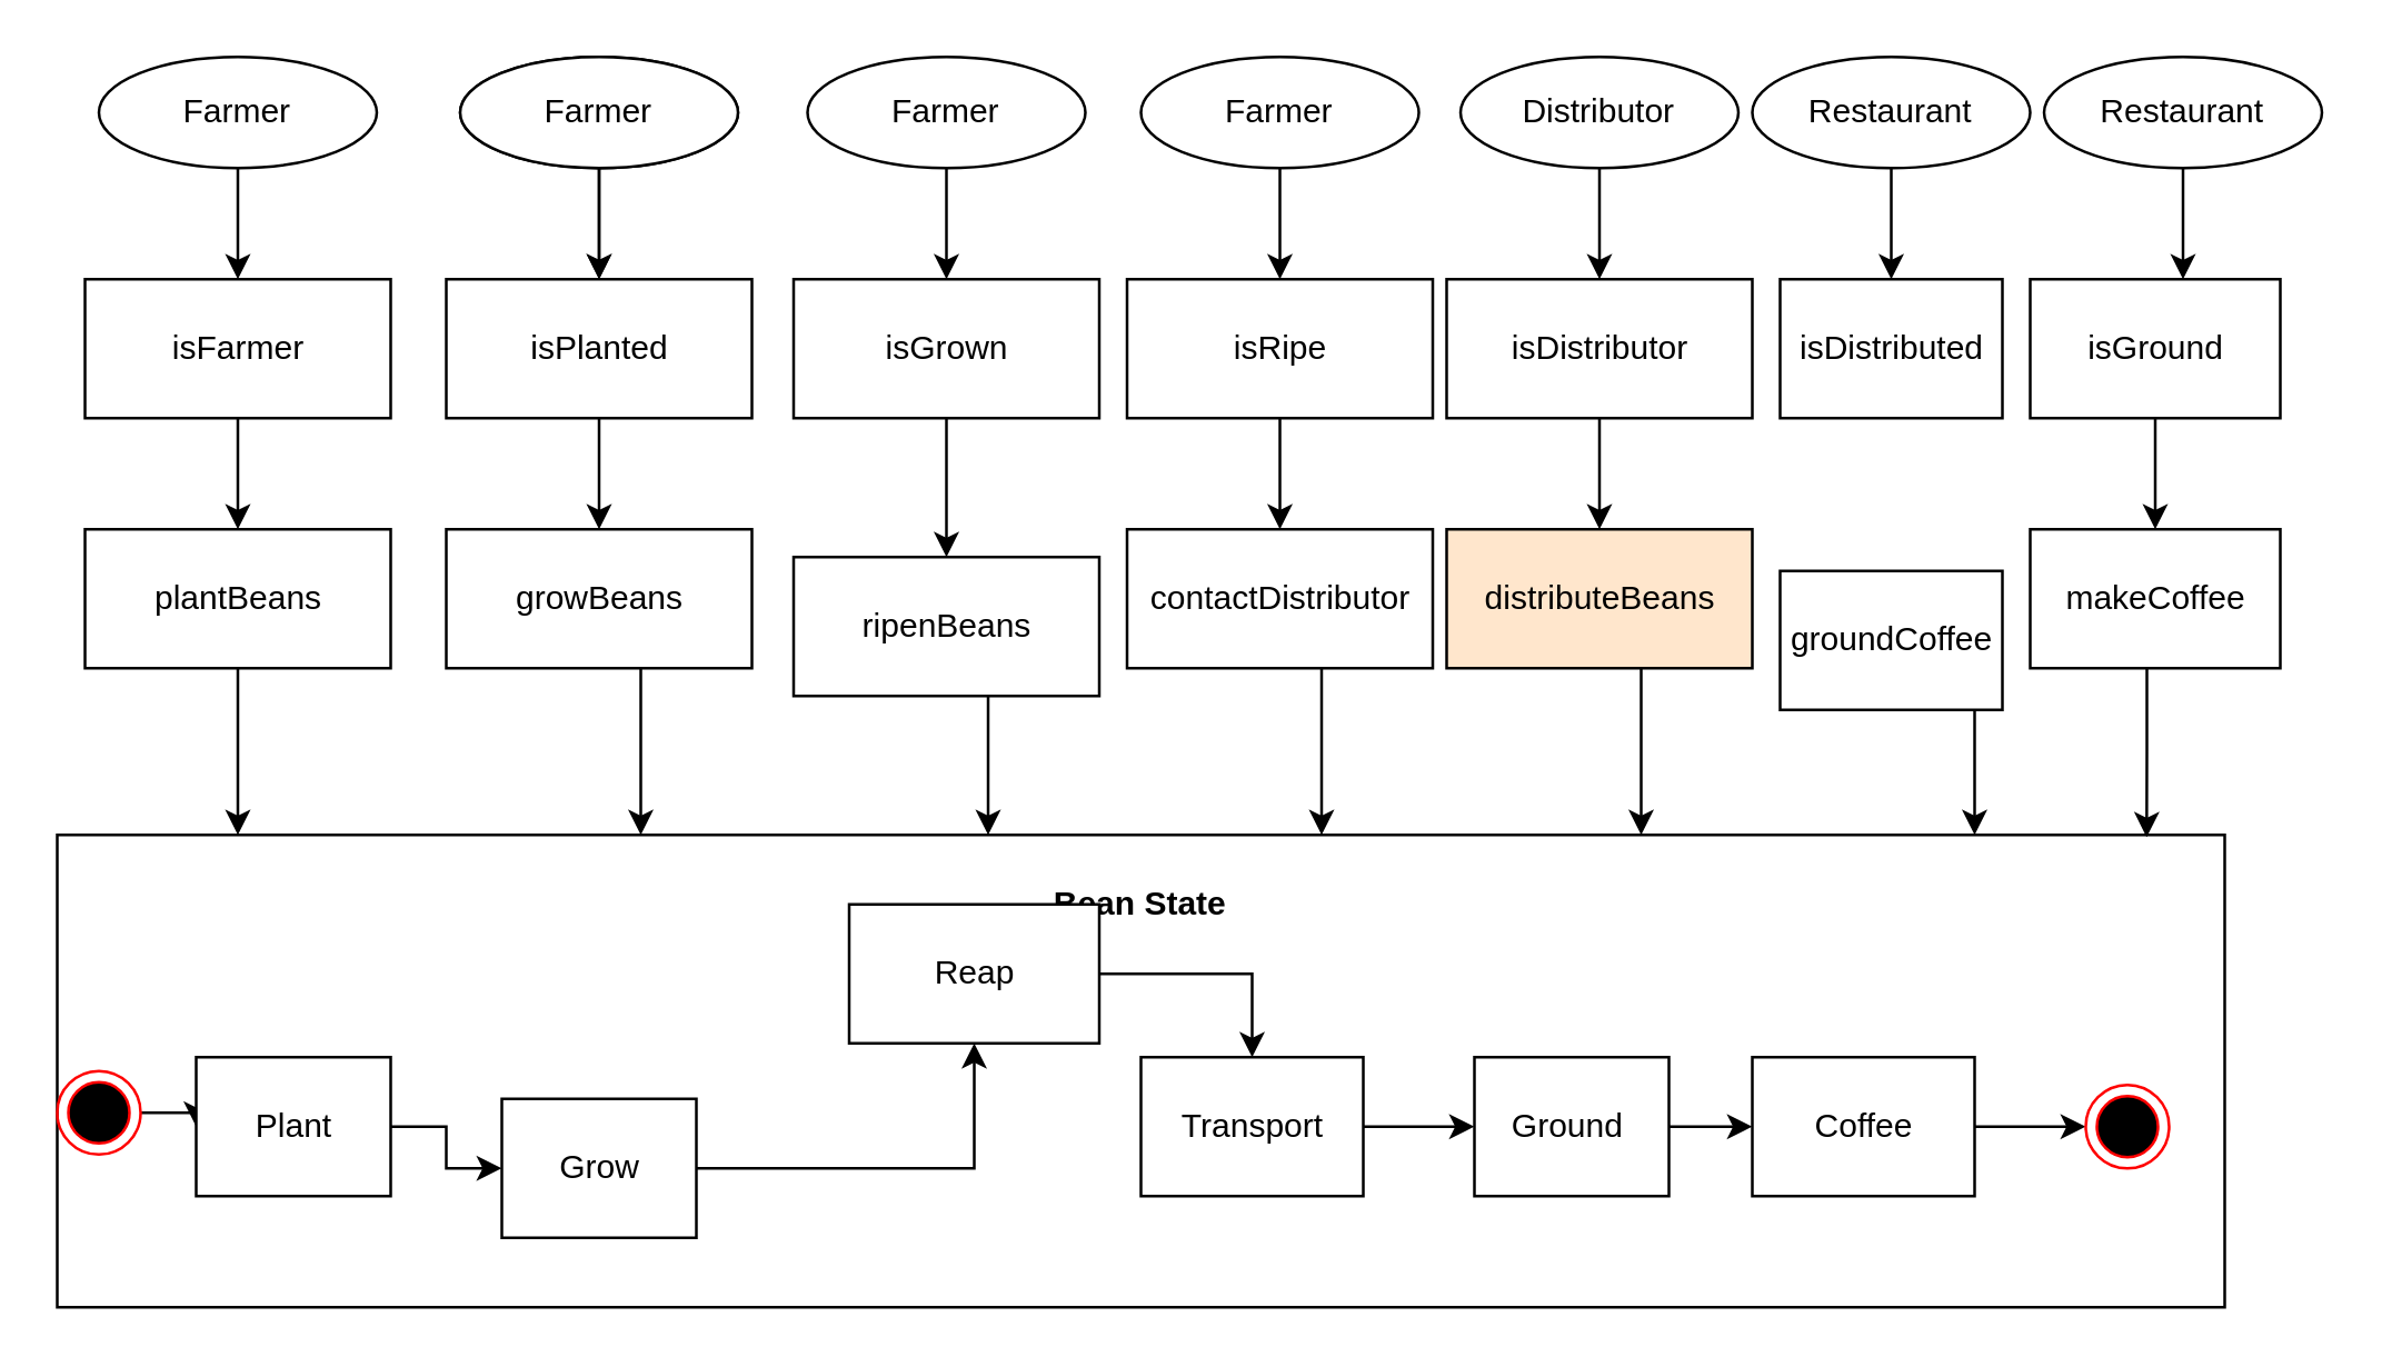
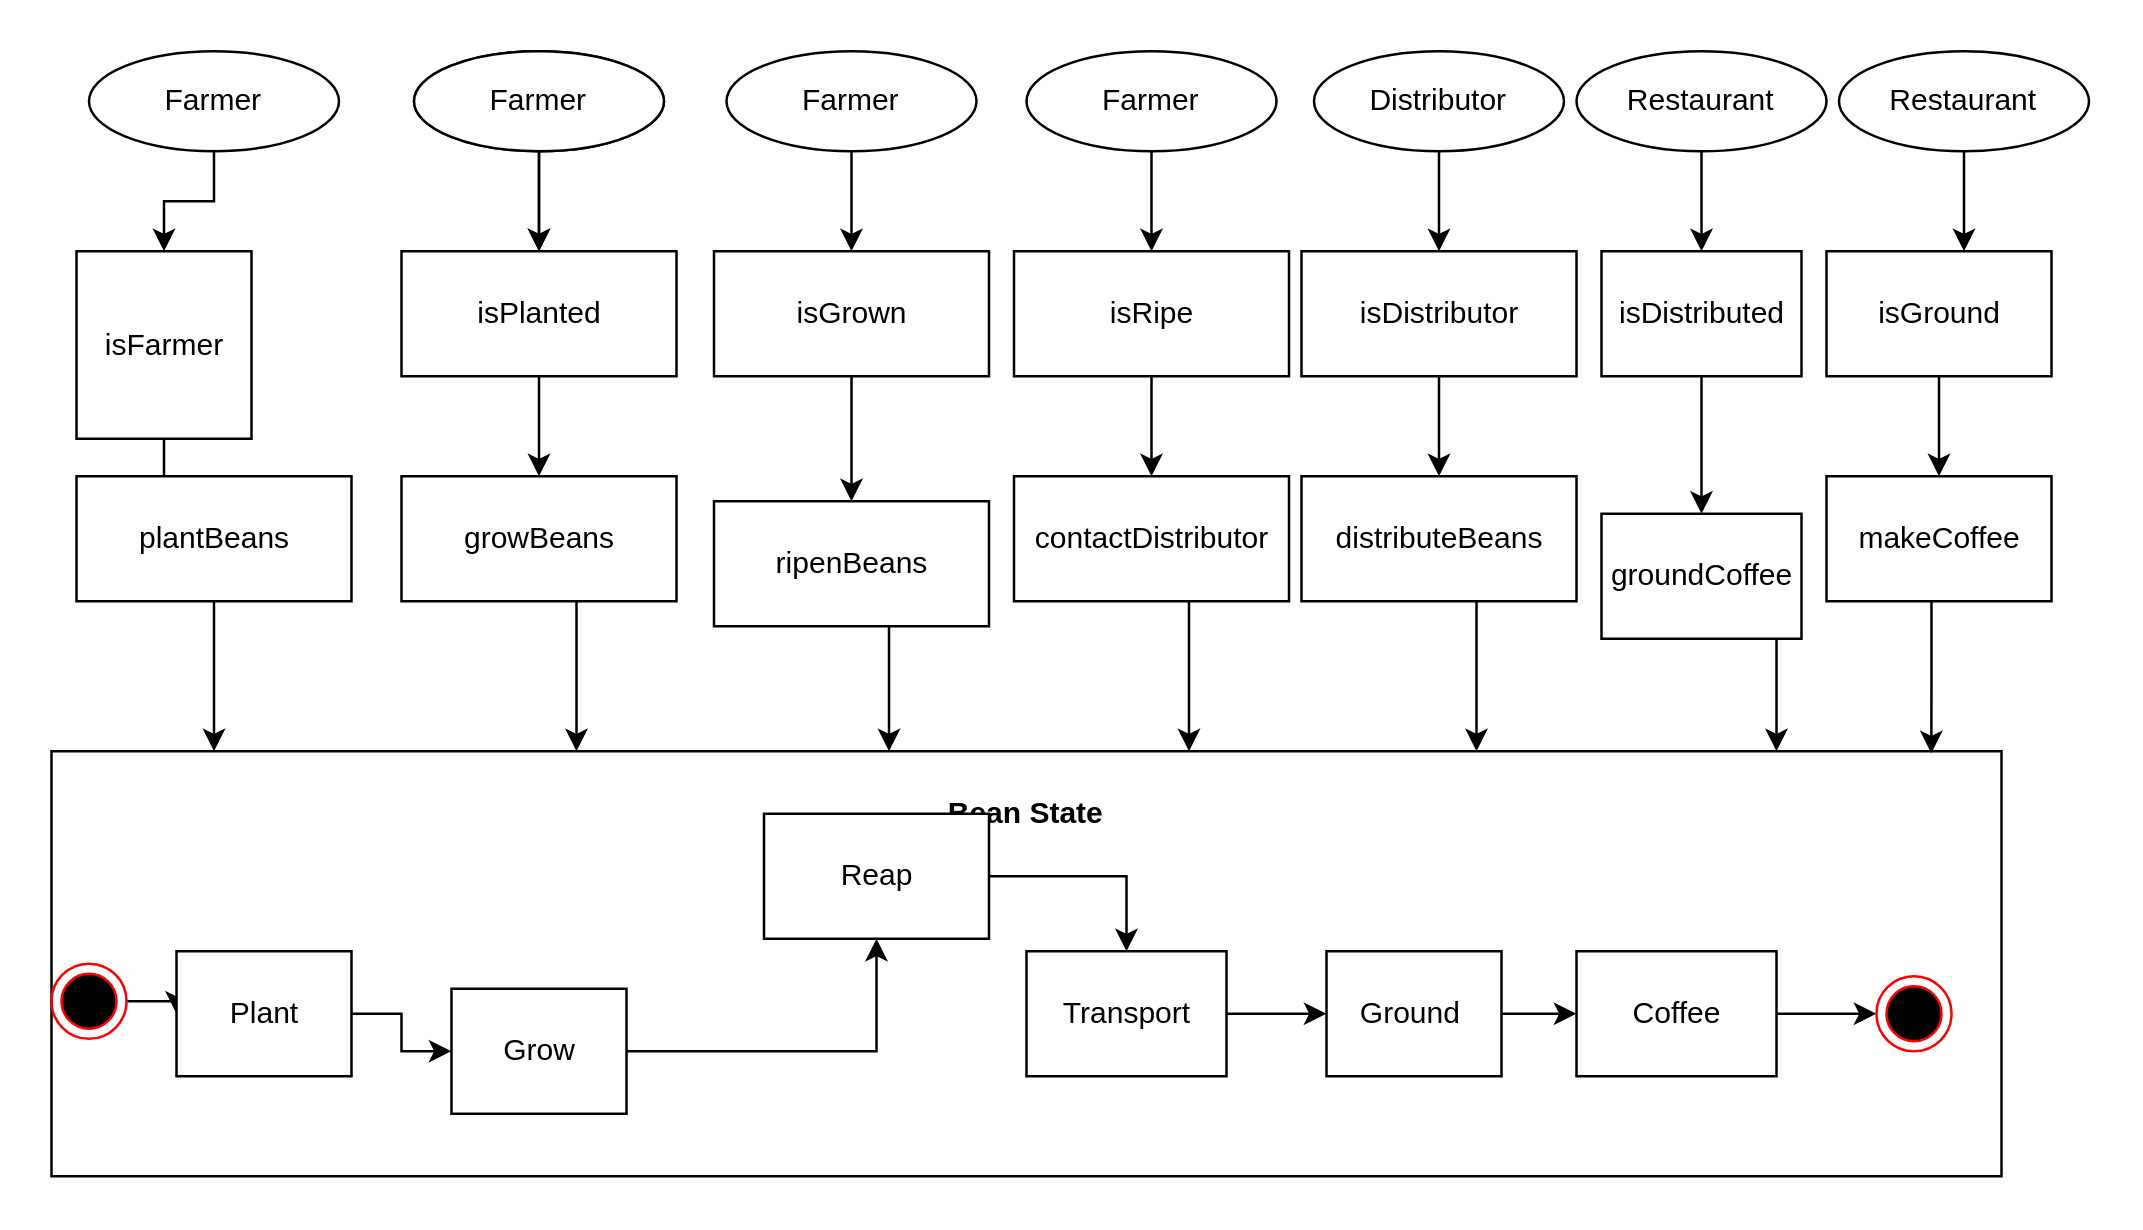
  <mxCell id="0" />
  <mxCell id="1" parent="0" />
  <mxCell id="2" value="&lt;p style=&quot;margin: 0px ; margin-top: 4px ; text-align: center&quot;&gt;&lt;br&gt;&lt;b&gt;Bean State&lt;/b&gt;&lt;/p&gt;" style="verticalAlign=top;align=left;overflow=fill;fontSize=12;fontFamily=Helvetica;html=1;" vertex="1" parent="1"><mxGeometry x="20" y="300" width="780" height="170" as="geometry" /></mxCell>
  <mxCell id="3" value="" style="edgeStyle=orthogonalEdgeStyle;rounded=0;orthogonalLoop=1;jettySize=auto;html=1;" edge="1" parent="1" source="4" target="6"><mxGeometry relative="1" as="geometry" /></mxCell>
  <mxCell id="4" value="" style="ellipse;html=1;shape=endState;fillColor=#000000;strokeColor=#ff0000;direction=south;" vertex="1" parent="1"><mxGeometry x="20" y="385" width="30" height="30" as="geometry" /></mxCell>
  <mxCell id="5" value="" style="edgeStyle=orthogonalEdgeStyle;rounded=0;orthogonalLoop=1;jettySize=auto;html=1;" edge="1" parent="1" source="6" target="8"><mxGeometry relative="1" as="geometry" /></mxCell>
  <mxCell id="6" value="Plant" style="html=1;" vertex="1" parent="1"><mxGeometry x="70" y="380" width="70" height="50" as="geometry" /></mxCell>
  <mxCell id="7" value="" style="edgeStyle=orthogonalEdgeStyle;rounded=0;orthogonalLoop=1;jettySize=auto;html=1;" edge="1" parent="1" source="8" target="10"><mxGeometry relative="1" as="geometry" /></mxCell>
  <mxCell id="8" value="Grow" style="html=1;" vertex="1" parent="1"><mxGeometry x="180" y="395" width="70" height="50" as="geometry" /></mxCell>
  <mxCell id="9" value="" style="edgeStyle=orthogonalEdgeStyle;rounded=0;orthogonalLoop=1;jettySize=auto;html=1;" edge="1" parent="1" source="10" target="12"><mxGeometry relative="1" as="geometry" /></mxCell>
  <mxCell id="10" value="Reap" style="html=1;" vertex="1" parent="1"><mxGeometry x="305" y="325" width="90" height="50" as="geometry" /></mxCell>
  <mxCell id="11" value="" style="edgeStyle=orthogonalEdgeStyle;rounded=0;orthogonalLoop=1;jettySize=auto;html=1;" edge="1" parent="1" source="12" target="14"><mxGeometry relative="1" as="geometry" /></mxCell>
  <mxCell id="12" value="Transport" style="html=1;" vertex="1" parent="1"><mxGeometry x="410" y="380" width="80" height="50" as="geometry" /></mxCell>
  <mxCell id="13" value="" style="edgeStyle=orthogonalEdgeStyle;rounded=0;orthogonalLoop=1;jettySize=auto;html=1;" edge="1" parent="1" source="14" target="16"><mxGeometry relative="1" as="geometry" /></mxCell>
  <mxCell id="14" value="Ground&amp;nbsp;" style="html=1;" vertex="1" parent="1"><mxGeometry x="530" y="380" width="70" height="50" as="geometry" /></mxCell>
  <mxCell id="15" value="" style="edgeStyle=orthogonalEdgeStyle;rounded=0;orthogonalLoop=1;jettySize=auto;html=1;" edge="1" parent="1" source="16" target="17"><mxGeometry relative="1" as="geometry" /></mxCell>
  <mxCell id="16" value="Coffee" style="html=1;" vertex="1" parent="1"><mxGeometry x="630" y="380" width="80" height="50" as="geometry" /></mxCell>
  <mxCell id="17" value="" style="ellipse;html=1;shape=endState;fillColor=#000000;strokeColor=#ff0000;direction=south;" vertex="1" parent="1"><mxGeometry x="750" y="390" width="30" height="30" as="geometry" /></mxCell>
  <mxCell id="18" value="" style="edgeStyle=orthogonalEdgeStyle;rounded=0;orthogonalLoop=1;jettySize=auto;html=1;" edge="1" parent="1" source="19" target="21"><mxGeometry relative="1" as="geometry" /></mxCell>
  <mxCell id="19" value="Farmer" style="ellipse;whiteSpace=wrap;html=1;align=center;" vertex="1" parent="1"><mxGeometry x="35" y="20" width="100" height="40" as="geometry" /></mxCell>
  <mxCell id="20" value="" style="edgeStyle=orthogonalEdgeStyle;rounded=0;orthogonalLoop=1;jettySize=auto;html=1;" edge="1" parent="1" source="21" target="23"><mxGeometry relative="1" as="geometry" /></mxCell>
- <mxCell id="21" value="isFarmer" style="html=1;" vertex="1" parent="1"><mxGeometry x="30" y="100" width="110" height="50" as="geometry" /></mxCell>
+ <mxCell id="21" value="isFarmer" style="html=1;" vertex="1" parent="1"><mxGeometry x="30" y="100" width="70" height="75" as="geometry" /></mxCell>
  <mxCell id="22" value="" style="edgeStyle=orthogonalEdgeStyle;rounded=0;orthogonalLoop=1;jettySize=auto;html=1;" edge="1" parent="1" source="23" target="2"><mxGeometry relative="1" as="geometry"><Array as="points"><mxPoint x="85" y="300" /><mxPoint x="85" y="300" /></Array></mxGeometry></mxCell>
  <mxCell id="23" value="plantBeans" style="html=1;" vertex="1" parent="1"><mxGeometry x="30" y="190" width="110" height="50" as="geometry" /></mxCell>
  <mxCell id="24" value="" style="edgeStyle=orthogonalEdgeStyle;rounded=0;orthogonalLoop=1;jettySize=auto;html=1;" edge="1" parent="1" source="25" target="27"><mxGeometry relative="1" as="geometry" /></mxCell>
  <mxCell id="25" value="Farmer" style="ellipse;whiteSpace=wrap;html=1;align=center;" vertex="1" parent="1"><mxGeometry x="165" y="20" width="100" height="40" as="geometry" /></mxCell>
  <mxCell id="26" value="" style="edgeStyle=orthogonalEdgeStyle;rounded=0;orthogonalLoop=1;jettySize=auto;html=1;" edge="1" parent="1" source="27" target="29"><mxGeometry relative="1" as="geometry" /></mxCell>
  <mxCell id="27" value="isPlanted" style="html=1;" vertex="1" parent="1"><mxGeometry x="160" y="100" width="110" height="50" as="geometry" /></mxCell>
  <mxCell id="28" value="" style="edgeStyle=orthogonalEdgeStyle;rounded=0;orthogonalLoop=1;jettySize=auto;html=1;" edge="1" parent="1" source="29" target="2"><mxGeometry relative="1" as="geometry"><Array as="points"><mxPoint x="230" y="290" /><mxPoint x="230" y="290" /></Array></mxGeometry></mxCell>
  <mxCell id="29" value="growBeans" style="html=1;" vertex="1" parent="1"><mxGeometry x="160" y="190" width="110" height="50" as="geometry" /></mxCell>
  <mxCell id="30" value="Farmer" style="ellipse;whiteSpace=wrap;html=1;align=center;" vertex="1" parent="1"><mxGeometry x="165" y="20" width="100" height="40" as="geometry" /></mxCell>
  <mxCell id="31" value="" style="edgeStyle=orthogonalEdgeStyle;rounded=0;orthogonalLoop=1;jettySize=auto;html=1;" edge="1" source="30" parent="1"><mxGeometry relative="1" as="geometry"><mxPoint x="215" y="100" as="targetPoint" /></mxGeometry></mxCell>
  <mxCell id="32" value="" style="edgeStyle=orthogonalEdgeStyle;rounded=0;orthogonalLoop=1;jettySize=auto;html=1;" edge="1" parent="1" source="33" target="35"><mxGeometry relative="1" as="geometry" /></mxCell>
  <mxCell id="33" value="isGrown" style="html=1;" vertex="1" parent="1"><mxGeometry x="285" y="100" width="110" height="50" as="geometry" /></mxCell>
  <mxCell id="34" value="" style="edgeStyle=orthogonalEdgeStyle;rounded=0;orthogonalLoop=1;jettySize=auto;html=1;" edge="1" parent="1" source="35"><mxGeometry relative="1" as="geometry"><mxPoint x="355" y="300" as="targetPoint" /><Array as="points"><mxPoint x="355" y="290" /><mxPoint x="355" y="290" /></Array></mxGeometry></mxCell>
  <mxCell id="35" value="ripenBeans" style="html=1;" vertex="1" parent="1"><mxGeometry x="285" y="200" width="110" height="50" as="geometry" /></mxCell>
  <mxCell id="36" value="Farmer" style="ellipse;whiteSpace=wrap;html=1;align=center;" vertex="1" parent="1"><mxGeometry x="290" y="20" width="100" height="40" as="geometry" /></mxCell>
  <mxCell id="37" value="" style="edgeStyle=orthogonalEdgeStyle;rounded=0;orthogonalLoop=1;jettySize=auto;html=1;" edge="1" parent="1" source="36"><mxGeometry relative="1" as="geometry"><mxPoint x="340" y="100" as="targetPoint" /></mxGeometry></mxCell>
  <mxCell id="38" value="" style="edgeStyle=orthogonalEdgeStyle;rounded=0;orthogonalLoop=1;jettySize=auto;html=1;" edge="1" parent="1" source="39" target="41"><mxGeometry relative="1" as="geometry" /></mxCell>
  <mxCell id="39" value="isRipe" style="html=1;" vertex="1" parent="1"><mxGeometry x="405" y="100" width="110" height="50" as="geometry" /></mxCell>
  <mxCell id="40" value="" style="edgeStyle=orthogonalEdgeStyle;rounded=0;orthogonalLoop=1;jettySize=auto;html=1;" edge="1" parent="1" source="41"><mxGeometry relative="1" as="geometry"><mxPoint x="475" y="300" as="targetPoint" /><Array as="points"><mxPoint x="475" y="290" /><mxPoint x="475" y="290" /></Array></mxGeometry></mxCell>
  <mxCell id="41" value="contactDistributor" style="html=1;" vertex="1" parent="1"><mxGeometry x="405" y="190" width="110" height="50" as="geometry" /></mxCell>
  <mxCell id="42" value="Farmer" style="ellipse;whiteSpace=wrap;html=1;align=center;" vertex="1" parent="1"><mxGeometry x="410" y="20" width="100" height="40" as="geometry" /></mxCell>
  <mxCell id="43" value="" style="edgeStyle=orthogonalEdgeStyle;rounded=0;orthogonalLoop=1;jettySize=auto;html=1;" edge="1" parent="1" source="42"><mxGeometry relative="1" as="geometry"><mxPoint x="460" y="100" as="targetPoint" /></mxGeometry></mxCell>
  <mxCell id="44" value="" style="edgeStyle=orthogonalEdgeStyle;rounded=0;orthogonalLoop=1;jettySize=auto;html=1;" edge="1" parent="1" source="45" target="47"><mxGeometry relative="1" as="geometry" /></mxCell>
  <mxCell id="45" value="isDistributor" style="html=1;" vertex="1" parent="1"><mxGeometry x="520" y="100" width="110" height="50" as="geometry" /></mxCell>
  <mxCell id="46" value="" style="edgeStyle=orthogonalEdgeStyle;rounded=0;orthogonalLoop=1;jettySize=auto;html=1;" edge="1" parent="1" source="47"><mxGeometry relative="1" as="geometry"><mxPoint x="590" y="300" as="targetPoint" /><Array as="points"><mxPoint x="590" y="290" /><mxPoint x="590" y="290" /></Array></mxGeometry></mxCell>
- <mxCell id="47" value="distributeBeans" style="html=1;fillColor=#ffe6cc;" vertex="1" parent="1"><mxGeometry x="520" y="190" width="110" height="50" as="geometry" /></mxCell>
+ <mxCell id="47" value="distributeBeans" style="html=1;" vertex="1" parent="1"><mxGeometry x="520" y="190" width="110" height="50" as="geometry" /></mxCell>
  <mxCell id="48" value="Distributor" style="ellipse;whiteSpace=wrap;html=1;align=center;" vertex="1" parent="1"><mxGeometry x="525" y="20" width="100" height="40" as="geometry" /></mxCell>
  <mxCell id="49" value="" style="edgeStyle=orthogonalEdgeStyle;rounded=0;orthogonalLoop=1;jettySize=auto;html=1;" edge="1" parent="1" source="48"><mxGeometry relative="1" as="geometry"><mxPoint x="575" y="100" as="targetPoint" /></mxGeometry></mxCell>
+ <mxCell id="50" value="" style="edgeStyle=orthogonalEdgeStyle;rounded=0;orthogonalLoop=1;jettySize=auto;html=1;" edge="1" parent="1" source="51" target="53"><mxGeometry relative="1" as="geometry" /></mxCell>
  <mxCell id="51" value="isDistributed" style="html=1;" vertex="1" parent="1"><mxGeometry x="640" y="100" width="80" height="50" as="geometry" /></mxCell>
  <mxCell id="52" value="" style="edgeStyle=orthogonalEdgeStyle;rounded=0;orthogonalLoop=1;jettySize=auto;html=1;" edge="1" parent="1" source="53"><mxGeometry relative="1" as="geometry"><mxPoint x="710" y="300" as="targetPoint" /><Array as="points"><mxPoint x="710" y="290" /><mxPoint x="710" y="290" /></Array></mxGeometry></mxCell>
  <mxCell id="53" value="groundCoffee" style="html=1;" vertex="1" parent="1"><mxGeometry x="640" y="205" width="80" height="50" as="geometry" /></mxCell>
  <mxCell id="54" value="Restaurant" style="ellipse;whiteSpace=wrap;html=1;align=center;" vertex="1" parent="1"><mxGeometry x="630" y="20" width="100" height="40" as="geometry" /></mxCell>
  <mxCell id="55" value="" style="edgeStyle=orthogonalEdgeStyle;rounded=0;orthogonalLoop=1;jettySize=auto;html=1;entryX=0.5;entryY=0;entryDx=0;entryDy=0;" edge="1" parent="1" source="54" target="51"><mxGeometry relative="1" as="geometry"><mxPoint x="695" y="100" as="targetPoint" /></mxGeometry></mxCell>
  <mxCell id="56" value="" style="edgeStyle=orthogonalEdgeStyle;rounded=0;orthogonalLoop=1;jettySize=auto;html=1;" edge="1" parent="1" source="57" target="59"><mxGeometry relative="1" as="geometry" /></mxCell>
  <mxCell id="57" value="isGround" style="html=1;" vertex="1" parent="1"><mxGeometry x="730" y="100" width="90" height="50" as="geometry" /></mxCell>
  <mxCell id="58" value="" style="edgeStyle=orthogonalEdgeStyle;rounded=0;orthogonalLoop=1;jettySize=auto;html=1;entryX=0.964;entryY=0.005;entryDx=0;entryDy=0;entryPerimeter=0;" edge="1" parent="1" source="59" target="2"><mxGeometry relative="1" as="geometry"><mxPoint x="800" y="300" as="targetPoint" /><Array as="points"><mxPoint x="772" y="270" /><mxPoint x="772" y="270" /></Array></mxGeometry></mxCell>
  <mxCell id="59" value="makeCoffee" style="html=1;" vertex="1" parent="1"><mxGeometry x="730" y="190" width="90" height="50" as="geometry" /></mxCell>
  <mxCell id="60" value="Restaurant" style="ellipse;whiteSpace=wrap;html=1;align=center;" vertex="1" parent="1"><mxGeometry x="735" y="20" width="100" height="40" as="geometry" /></mxCell>
  <mxCell id="61" value="" style="edgeStyle=orthogonalEdgeStyle;rounded=0;orthogonalLoop=1;jettySize=auto;html=1;" edge="1" parent="1" source="60"><mxGeometry relative="1" as="geometry"><mxPoint x="785" y="100" as="targetPoint" /></mxGeometry></mxCell>
